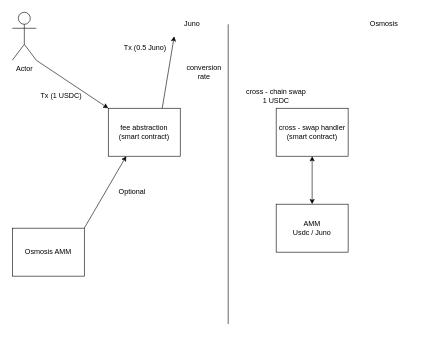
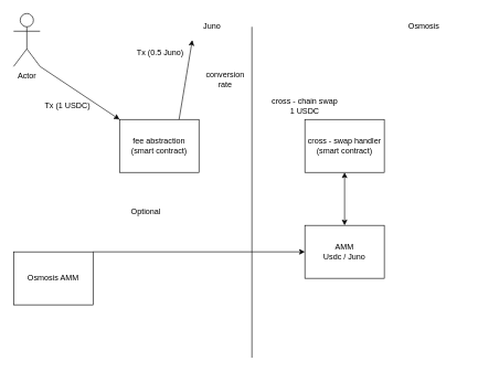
  <mxCell id="0" />
  <mxCell id="1" parent="0" />
  <mxCell id="2" value="Osmosis AMM" style="rounded=0;whiteSpace=wrap;html=1;" parent="1" vertex="1"><mxGeometry x="20" y="380" width="120" height="80" as="geometry" /></mxCell>
  <mxCell id="3" value="Juno" style="text;html=1;strokeColor=none;fillColor=none;align=center;verticalAlign=middle;whiteSpace=wrap;rounded=0;" parent="1" vertex="1"><mxGeometry x="260" y="20" width="120" height="40" as="geometry" /></mxCell>
  <mxCell id="4" value="fee abstraction&lt;br&gt;(smart contract)" style="rounded=0;whiteSpace=wrap;html=1;" parent="1" vertex="1"><mxGeometry x="180" y="180" width="120" height="80" as="geometry" /></mxCell>
  <mxCell id="5" value="Actor" style="shape=umlActor;verticalLabelPosition=bottom;verticalAlign=top;html=1;outlineConnect=0;" parent="1" vertex="1"><mxGeometry x="20" y="20" width="40" height="80" as="geometry" /></mxCell>
  <mxCell id="6" value="Osmosis" style="text;html=1;strokeColor=none;fillColor=none;align=center;verticalAlign=middle;whiteSpace=wrap;rounded=0;" parent="1" vertex="1"><mxGeometry x="580" y="20" width="120" height="40" as="geometry" /></mxCell>
- <mxCell id="7" value="" style="endArrow=classic;html=1;rounded=0;exitX=1;exitY=0;exitDx=0;exitDy=0;entryX=0.25;entryY=1;entryDx=0;entryDy=0;" parent="1" source="2" target="4" edge="1"><mxGeometry width="50" height="50" relative="1" as="geometry"><mxPoint x="260" y="450" as="sourcePoint" /><mxPoint x="310" y="400" as="targetPoint" /></mxGeometry></mxCell>
+ <mxCell id="7" value="" style="endArrow=classic;html=1;rounded=0;exitX=1;exitY=0;exitDx=0;exitDy=0;" parent="1" source="2" target="9" edge="1"><mxGeometry width="50" height="50" relative="1" as="geometry"><mxPoint x="260" y="450" as="sourcePoint" /><mxPoint x="310" y="400" as="targetPoint" /></mxGeometry></mxCell>
  <mxCell id="8" value="conversion rate" style="text;html=1;strokeColor=none;fillColor=none;align=center;verticalAlign=middle;whiteSpace=wrap;rounded=0;" parent="1" vertex="1"><mxGeometry x="300" y="100" width="80" height="40" as="geometry" /></mxCell>
  <mxCell id="9" value="AMM&lt;br&gt;Usdc / Juno" style="rounded=0;whiteSpace=wrap;html=1;" parent="1" vertex="1"><mxGeometry x="460" y="340" width="120" height="80" as="geometry" /></mxCell>
  <mxCell id="10" value="" style="endArrow=none;html=1;rounded=0;entryX=1;entryY=0.5;entryDx=0;entryDy=0;" parent="1" target="3" edge="1"><mxGeometry width="50" height="50" relative="1" as="geometry"><mxPoint x="380" y="540" as="sourcePoint" /><mxPoint x="580" y="400" as="targetPoint" /></mxGeometry></mxCell>
  <mxCell id="11" value="cross - chain swap&lt;br&gt;1 USDC" style="text;html=1;strokeColor=none;fillColor=none;align=center;verticalAlign=middle;whiteSpace=wrap;rounded=0;" parent="1" vertex="1"><mxGeometry x="405" y="140" width="110" height="40" as="geometry" /></mxCell>
  <mxCell id="12" value="Optional" style="text;html=1;strokeColor=none;fillColor=none;align=center;verticalAlign=middle;whiteSpace=wrap;rounded=0;" parent="1" vertex="1"><mxGeometry x="180" y="300" width="80" height="40" as="geometry" /></mxCell>
  <mxCell id="13" value="" style="endArrow=classic;html=1;rounded=0;exitX=1;exitY=1;exitDx=0;exitDy=0;exitPerimeter=0;entryX=0;entryY=0;entryDx=0;entryDy=0;" parent="1" source="5" target="4" edge="1"><mxGeometry width="50" height="50" relative="1" as="geometry"><mxPoint x="70" y="320" as="sourcePoint" /><mxPoint x="120" y="270" as="targetPoint" /></mxGeometry></mxCell>
  <mxCell id="14" value="&amp;nbsp;Tx (1 USDC)" style="text;html=1;strokeColor=none;fillColor=none;align=center;verticalAlign=middle;whiteSpace=wrap;rounded=0;" parent="1" vertex="1"><mxGeometry x="60" y="140" width="80" height="40" as="geometry" /></mxCell>
  <mxCell id="15" value="" style="endArrow=classic;html=1;rounded=0;exitX=0.75;exitY=0;exitDx=0;exitDy=0;entryX=0.25;entryY=1;entryDx=0;entryDy=0;" parent="1" source="4" target="3" edge="1"><mxGeometry width="50" height="50" relative="1" as="geometry"><mxPoint x="410" y="370" as="sourcePoint" /><mxPoint x="460" y="320" as="targetPoint" /></mxGeometry></mxCell>
  <mxCell id="16" value="&amp;nbsp;Tx (0.5 Juno)" style="text;html=1;strokeColor=none;fillColor=none;align=center;verticalAlign=middle;whiteSpace=wrap;rounded=0;" parent="1" vertex="1"><mxGeometry x="200" y="60" width="80" height="40" as="geometry" /></mxCell>
  <mxCell id="17" value="cross - swap handler&lt;br&gt;(smart contract)" style="rounded=0;whiteSpace=wrap;html=1;" vertex="1" parent="1"><mxGeometry x="460" y="180" width="120" height="80" as="geometry" /></mxCell>
  <mxCell id="18" value="" style="endArrow=classic;startArrow=classic;html=1;rounded=0;entryX=0.5;entryY=1;entryDx=0;entryDy=0;exitX=0.5;exitY=0;exitDx=0;exitDy=0;" edge="1" parent="1" source="9" target="17"><mxGeometry width="50" height="50" relative="1" as="geometry"><mxPoint x="240" y="460" as="sourcePoint" /><mxPoint x="290" y="410" as="targetPoint" /></mxGeometry></mxCell>
